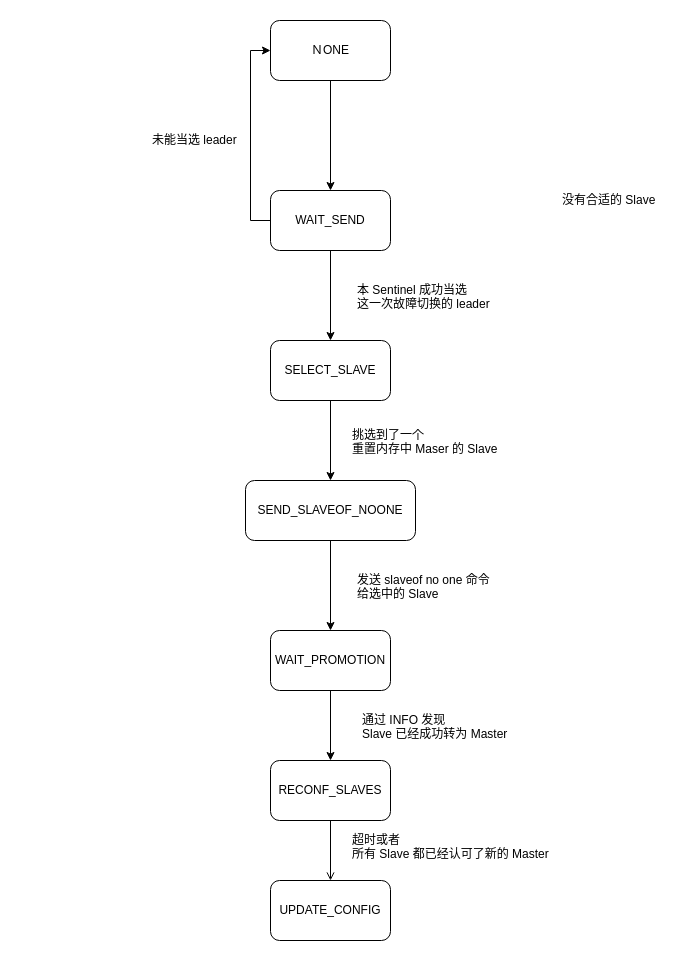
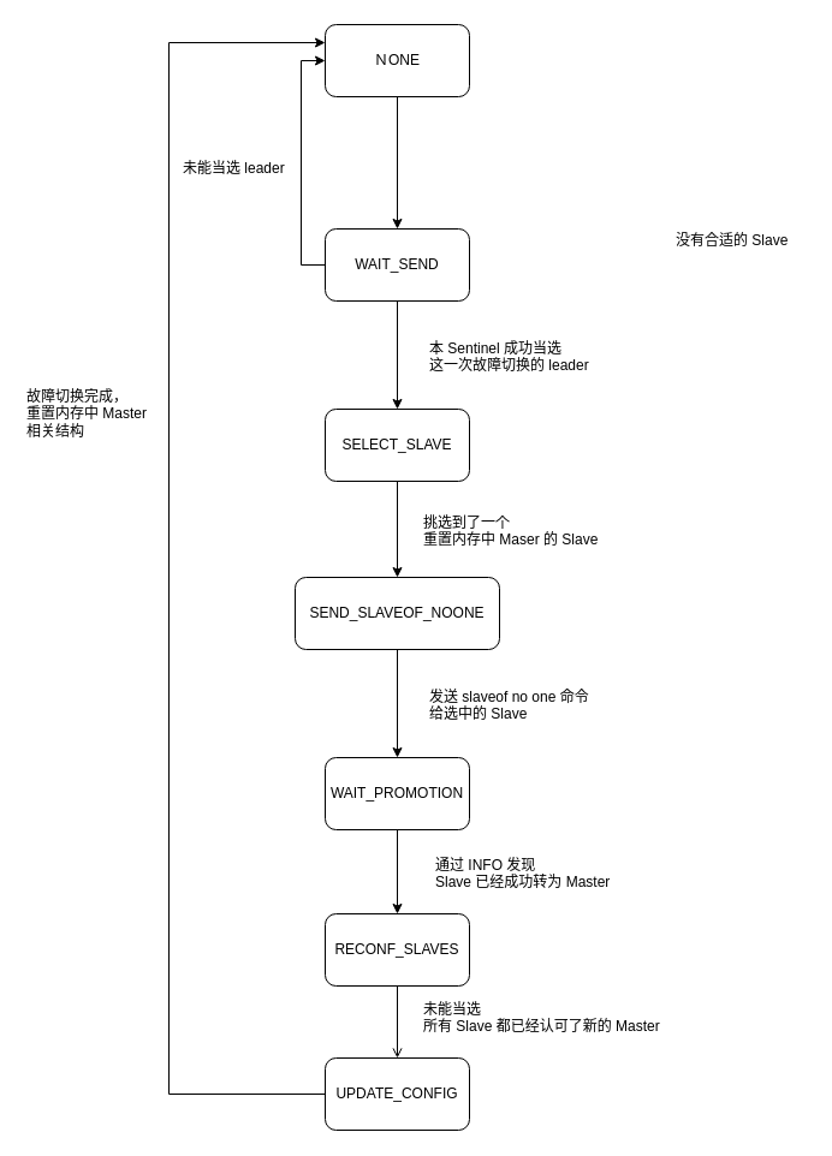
  <mxCell id="0" />
  <mxCell id="1" parent="0" />
  <mxCell id="2" style="edgeStyle=orthogonalEdgeStyle;rounded=0;orthogonalLoop=1;jettySize=auto;html=1;exitX=0.5;exitY=1;exitDx=0;exitDy=0;" edge="1" parent="1" source="4" target="6"><mxGeometry relative="1" as="geometry" /></mxCell>
  <mxCell id="3" style="edgeStyle=orthogonalEdgeStyle;rounded=0;orthogonalLoop=1;jettySize=auto;html=1;exitX=0;exitY=0.5;exitDx=0;exitDy=0;entryX=0;entryY=0.5;entryDx=0;entryDy=0;" edge="1" parent="1" source="4" target="14"><mxGeometry relative="1" as="geometry" /></mxCell>
  <mxCell id="4" value="WAIT_SEND" style="rounded=1;whiteSpace=wrap;html=1;" vertex="1" parent="1"><mxGeometry x="270" y="190" width="120" height="60" as="geometry" /></mxCell>
  <mxCell id="5" style="edgeStyle=orthogonalEdgeStyle;rounded=0;orthogonalLoop=1;jettySize=auto;html=1;exitX=0.5;exitY=1;exitDx=0;exitDy=0;entryX=0.5;entryY=0;entryDx=0;entryDy=0;" edge="1" parent="1" source="6" target="8"><mxGeometry relative="1" as="geometry" /></mxCell>
  <mxCell id="6" value="SELECT_SLAVE" style="rounded=1;whiteSpace=wrap;html=1;" vertex="1" parent="1"><mxGeometry x="270" y="340" width="120" height="60" as="geometry" /></mxCell>
  <mxCell id="7" style="edgeStyle=orthogonalEdgeStyle;rounded=0;orthogonalLoop=1;jettySize=auto;html=1;exitX=0.5;exitY=1;exitDx=0;exitDy=0;entryX=0.5;entryY=0;entryDx=0;entryDy=0;" edge="1" parent="1" source="8" target="10"><mxGeometry relative="1" as="geometry" /></mxCell>
  <mxCell id="8" value="SEND_SLAVEOF_NOONE" style="rounded=1;whiteSpace=wrap;html=1;" vertex="1" parent="1"><mxGeometry x="245" y="480" width="170" height="60" as="geometry" /></mxCell>
  <mxCell id="9" style="edgeStyle=orthogonalEdgeStyle;rounded=0;orthogonalLoop=1;jettySize=auto;html=1;exitX=0.5;exitY=1;exitDx=0;exitDy=0;entryX=0.5;entryY=0;entryDx=0;entryDy=0;" edge="1" parent="1" source="10" target="12"><mxGeometry relative="1" as="geometry" /></mxCell>
  <mxCell id="10" value="WAIT_PROMOTION" style="rounded=1;whiteSpace=wrap;html=1;" vertex="1" parent="1"><mxGeometry x="270" y="630" width="120" height="60" as="geometry" /></mxCell>
  <mxCell id="11" style="edgeStyle=orthogonalEdgeStyle;rounded=0;orthogonalLoop=1;jettySize=auto;html=1;exitX=0.5;exitY=1;exitDx=0;exitDy=0;entryX=0.5;entryY=0;entryDx=0;entryDy=0;endArrow=open;" edge="1" parent="1" source="12" target="22"><mxGeometry relative="1" as="geometry" /></mxCell>
  <mxCell id="12" value="RECONF_SLAVES" style="rounded=1;whiteSpace=wrap;html=1;" vertex="1" parent="1"><mxGeometry x="270" y="760" width="120" height="60" as="geometry" /></mxCell>
  <mxCell id="13" style="edgeStyle=orthogonalEdgeStyle;rounded=0;orthogonalLoop=1;jettySize=auto;html=1;exitX=0.5;exitY=1;exitDx=0;exitDy=0;entryX=0.5;entryY=0;entryDx=0;entryDy=0;" edge="1" parent="1" source="14" target="4"><mxGeometry relative="1" as="geometry" /></mxCell>
  <mxCell id="14" value="ＮONE" style="rounded=1;whiteSpace=wrap;html=1;" vertex="1" parent="1"><mxGeometry x="270" y="20" width="120" height="60" as="geometry" /></mxCell>
  <mxCell id="15" value="本 Sentinel 成功当选&lt;br&gt;这一次故障切换的 leader" style="text;html=1;resizable=0;points=[];autosize=1;align=left;verticalAlign=top;spacingTop=-4;" vertex="1" parent="1"><mxGeometry x="355" y="280" width="150" height="30" as="geometry" /></mxCell>
  <mxCell id="16" value="未能当选 leader" style="text;html=1;resizable=0;points=[];autosize=1;align=left;verticalAlign=top;spacingTop=-4;" vertex="1" parent="1"><mxGeometry x="150" y="130" width="100" height="20" as="geometry" /></mxCell>
  <mxCell id="17" value="挑选到了一个&lt;br&gt;重置内存中 Maser 的 Slave" style="text;html=1;resizable=0;points=[];autosize=1;align=left;verticalAlign=top;spacingTop=-4;" vertex="1" parent="1"><mxGeometry x="350" y="425" width="160" height="30" as="geometry" /></mxCell>
  <mxCell id="18" value="没有合适的 Slave" style="text;html=1;resizable=0;points=[];autosize=1;align=left;verticalAlign=top;spacingTop=-4;" vertex="1" parent="1"><mxGeometry x="560" y="190" width="110" height="20" as="geometry" /></mxCell>
  <mxCell id="19" value="发送 slaveof no one 命令&lt;br&gt;给选中的 Slave" style="text;html=1;resizable=0;points=[];autosize=1;align=left;verticalAlign=top;spacingTop=-4;" vertex="1" parent="1"><mxGeometry x="355" y="570" width="150" height="30" as="geometry" /></mxCell>
  <mxCell id="20" value="通过 INFO 发现 &lt;br&gt;Slave 已经成功转为 Master" style="text;html=1;resizable=0;points=[];autosize=1;align=left;verticalAlign=top;spacingTop=-4;" vertex="1" parent="1"><mxGeometry x="360" y="710" width="160" height="30" as="geometry" /></mxCell>
+ <mxCell id="21" style="edgeStyle=orthogonalEdgeStyle;rounded=0;orthogonalLoop=1;jettySize=auto;html=1;exitX=0;exitY=0.5;exitDx=0;exitDy=0;entryX=0;entryY=0.25;entryDx=0;entryDy=0;" edge="1" parent="1" source="22" target="14"><mxGeometry relative="1" as="geometry"><Array as="points"><mxPoint x="140" y="910" /><mxPoint x="140" y="35" /></Array></mxGeometry></mxCell>
  <mxCell id="22" value="UPDATE_CONFIG" style="rounded=1;whiteSpace=wrap;html=1;" vertex="1" parent="1"><mxGeometry x="270" y="880" width="120" height="60" as="geometry" /></mxCell>
- <mxCell id="23" value="超时或者&lt;br&gt;所有 Slave 都已经认可了新的 Master" style="text;html=1;resizable=0;points=[];autosize=1;align=left;verticalAlign=top;spacingTop=-4;" vertex="1" parent="1"><mxGeometry x="350" y="830" width="210" height="30" as="geometry" /></mxCell>
+ <mxCell id="23" value="未能当选&lt;br&gt;所有 Slave 都已经认可了新的 Master" style="text;html=1;resizable=0;points=[];autosize=1;align=left;verticalAlign=top;spacingTop=-4;" vertex="1" parent="1"><mxGeometry x="350" y="830" width="210" height="30" as="geometry" /></mxCell>
+ <mxCell id="24" value="故障切换完成，&lt;br&gt;重置内存中 Master&lt;br&gt;相关结构" style="text;html=1;resizable=0;points=[];autosize=1;align=left;verticalAlign=top;spacingTop=-4;" vertex="1" parent="1"><mxGeometry x="20" y="320" width="120" height="40" as="geometry" /></mxCell>
